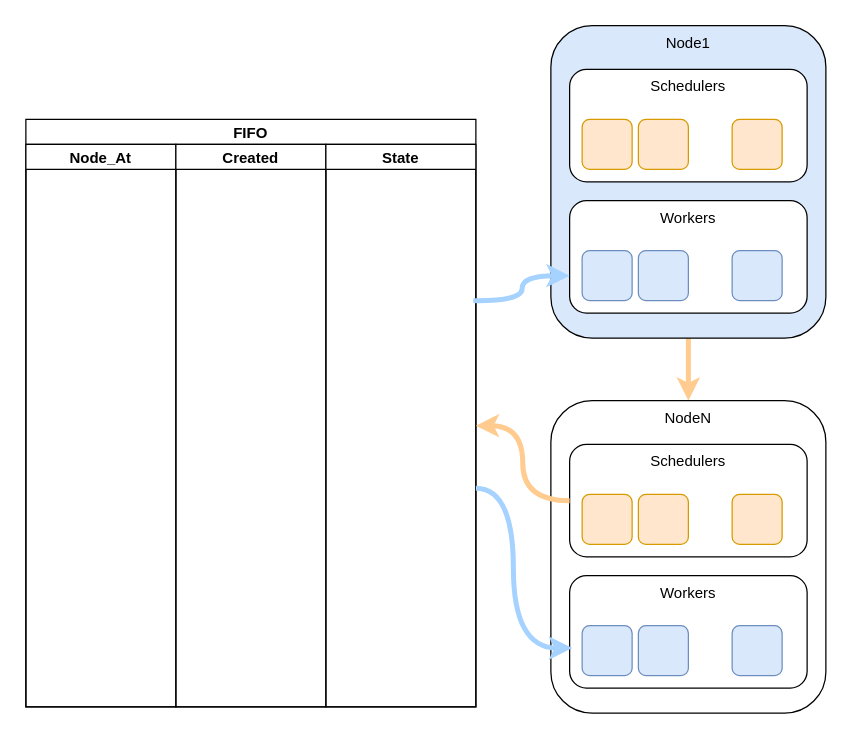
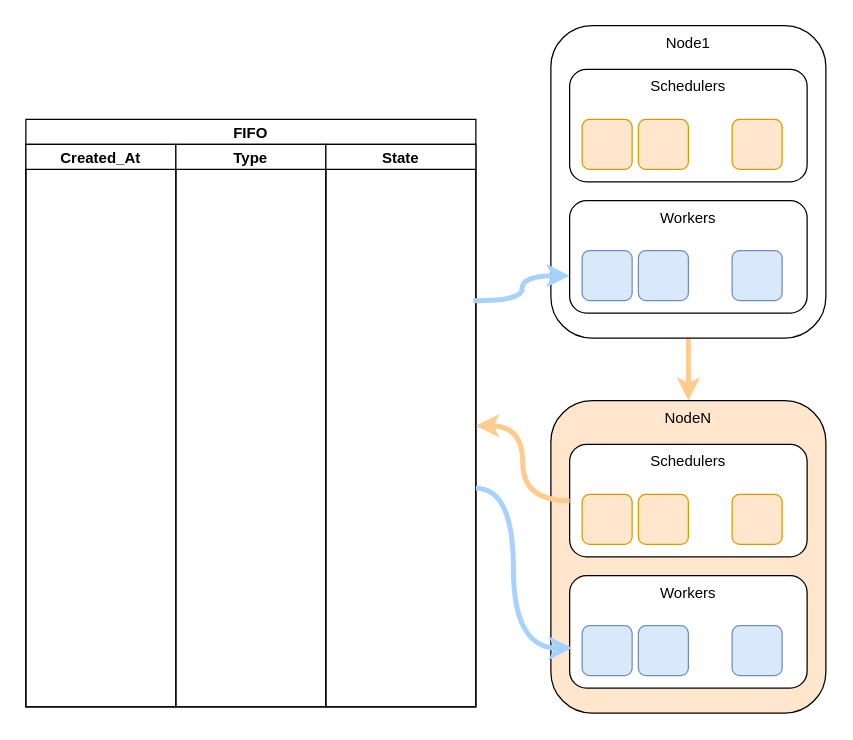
  <mxCell id="0" />
  <mxCell id="1" parent="0" />
  <mxCell id="2" style="edgeStyle=orthogonalEdgeStyle;orthogonalLoop=1;jettySize=auto;html=1;shadow=0;curved=1;strokeWidth=4;strokeColor=#FFCB8F;" edge="1" parent="1" source="3" target="12"><mxGeometry relative="1" as="geometry" /></mxCell>
- <mxCell id="3" value="&lt;div align=&quot;center&quot;&gt;Node1&lt;/div&gt;" style="rounded=1;whiteSpace=wrap;html=1;align=center;verticalAlign=top;fillColor=#dae8fc;" vertex="1" parent="1"><mxGeometry x="440" y="20" width="220" height="250" as="geometry" /></mxCell>
+ <mxCell id="3" value="&lt;div align=&quot;center&quot;&gt;Node1&lt;/div&gt;" style="rounded=1;whiteSpace=wrap;html=1;align=center;verticalAlign=top;" vertex="1" parent="1"><mxGeometry x="440" y="20" width="220" height="250" as="geometry" /></mxCell>
  <mxCell id="4" value="&lt;div&gt;Schedulers&lt;/div&gt;" style="rounded=1;whiteSpace=wrap;html=1;verticalAlign=top;" vertex="1" parent="1"><mxGeometry x="455" y="55" width="190" height="90" as="geometry" /></mxCell>
  <mxCell id="5" value="" style="rounded=1;whiteSpace=wrap;html=1;fillColor=#ffe6cc;strokeColor=#d79b00;" vertex="1" parent="1"><mxGeometry x="465" y="95" width="40" height="40" as="geometry" /></mxCell>
  <mxCell id="6" value="" style="rounded=1;whiteSpace=wrap;html=1;fillColor=#ffe6cc;strokeColor=#d79b00;" vertex="1" parent="1"><mxGeometry x="510" y="95" width="40" height="40" as="geometry" /></mxCell>
  <mxCell id="7" value="" style="rounded=1;whiteSpace=wrap;html=1;fillColor=#ffe6cc;strokeColor=#d79b00;" vertex="1" parent="1"><mxGeometry x="585" y="95" width="40" height="40" as="geometry" /></mxCell>
  <mxCell id="8" value="&lt;div&gt;Workers&lt;br&gt;&lt;/div&gt;" style="rounded=1;whiteSpace=wrap;html=1;verticalAlign=top;" vertex="1" parent="1"><mxGeometry x="455" y="160" width="190" height="90" as="geometry" /></mxCell>
  <mxCell id="9" value="" style="rounded=1;whiteSpace=wrap;html=1;fillColor=#dae8fc;strokeColor=#6c8ebf;" vertex="1" parent="1"><mxGeometry x="465" y="200" width="40" height="40" as="geometry" /></mxCell>
  <mxCell id="10" value="" style="rounded=1;whiteSpace=wrap;html=1;fillColor=#dae8fc;strokeColor=#6c8ebf;" vertex="1" parent="1"><mxGeometry x="510" y="200" width="40" height="40" as="geometry" /></mxCell>
  <mxCell id="11" value="" style="rounded=1;whiteSpace=wrap;html=1;fillColor=#dae8fc;strokeColor=#6c8ebf;" vertex="1" parent="1"><mxGeometry x="585" y="200" width="40" height="40" as="geometry" /></mxCell>
- <mxCell id="12" value="&lt;div align=&quot;center&quot;&gt;NodeN&lt;/div&gt;" style="rounded=1;whiteSpace=wrap;html=1;align=center;verticalAlign=top;" vertex="1" parent="1"><mxGeometry x="440" y="320" width="220" height="250" as="geometry" /></mxCell>
+ <mxCell id="12" value="&lt;div align=&quot;center&quot;&gt;NodeN&lt;/div&gt;" style="rounded=1;whiteSpace=wrap;html=1;align=center;verticalAlign=top;fillColor=#ffe6cc;" vertex="1" parent="1"><mxGeometry x="440" y="320" width="220" height="250" as="geometry" /></mxCell>
  <mxCell id="13" value="&lt;div&gt;Schedulers&lt;/div&gt;" style="rounded=1;whiteSpace=wrap;html=1;verticalAlign=top;" vertex="1" parent="1"><mxGeometry x="455" y="355" width="190" height="90" as="geometry" /></mxCell>
  <mxCell id="14" value="" style="rounded=1;whiteSpace=wrap;html=1;fillColor=#ffe6cc;strokeColor=#d79b00;" vertex="1" parent="1"><mxGeometry x="465" y="395" width="40" height="40" as="geometry" /></mxCell>
  <mxCell id="15" value="" style="rounded=1;whiteSpace=wrap;html=1;fillColor=#ffe6cc;strokeColor=#d79b00;" vertex="1" parent="1"><mxGeometry x="510" y="395" width="40" height="40" as="geometry" /></mxCell>
  <mxCell id="16" value="" style="rounded=1;whiteSpace=wrap;html=1;fillColor=#ffe6cc;strokeColor=#d79b00;" vertex="1" parent="1"><mxGeometry x="585" y="395" width="40" height="40" as="geometry" /></mxCell>
  <mxCell id="17" value="&lt;div&gt;Workers&lt;br&gt;&lt;/div&gt;" style="rounded=1;whiteSpace=wrap;html=1;verticalAlign=top;" vertex="1" parent="1"><mxGeometry x="455" y="460" width="190" height="90" as="geometry" /></mxCell>
  <mxCell id="18" value="" style="rounded=1;whiteSpace=wrap;html=1;fillColor=#dae8fc;strokeColor=#6c8ebf;" vertex="1" parent="1"><mxGeometry x="465" y="500" width="40" height="40" as="geometry" /></mxCell>
  <mxCell id="19" value="" style="rounded=1;whiteSpace=wrap;html=1;fillColor=#dae8fc;strokeColor=#6c8ebf;" vertex="1" parent="1"><mxGeometry x="510" y="500" width="40" height="40" as="geometry" /></mxCell>
  <mxCell id="20" value="" style="rounded=1;whiteSpace=wrap;html=1;fillColor=#dae8fc;strokeColor=#6c8ebf;" vertex="1" parent="1"><mxGeometry x="585" y="500" width="40" height="40" as="geometry" /></mxCell>
  <mxCell id="21" value="FIFO" style="swimlane;childLayout=stackLayout;resizeParent=1;resizeParentMax=0;startSize=20;" vertex="1" parent="1"><mxGeometry x="20" y="95" width="360" height="470" as="geometry" /></mxCell>
- <mxCell id="22" value="Node_At" style="swimlane;startSize=20;" vertex="1" parent="21"><mxGeometry y="20" width="120" height="450" as="geometry" /></mxCell>
- <mxCell id="23" value="Created" style="swimlane;startSize=20;" vertex="1" parent="21"><mxGeometry x="120" y="20" width="120" height="450" as="geometry" /></mxCell>
+ <mxCell id="22" value="Created_At" style="swimlane;startSize=20;" vertex="1" parent="21"><mxGeometry y="20" width="120" height="450" as="geometry" /></mxCell>
+ <mxCell id="23" value="Type" style="swimlane;startSize=20;" vertex="1" parent="21"><mxGeometry x="120" y="20" width="120" height="450" as="geometry" /></mxCell>
  <mxCell id="24" value="State" style="swimlane;startSize=20;" vertex="1" parent="21"><mxGeometry x="240" y="20" width="120" height="450" as="geometry" /></mxCell>
  <mxCell id="25" style="edgeStyle=orthogonalEdgeStyle;curved=1;orthogonalLoop=1;jettySize=auto;html=1;entryX=0.011;entryY=0.644;entryDx=0;entryDy=0;entryPerimeter=0;shadow=0;strokeColor=#A6D2FF;strokeWidth=4;" edge="1" parent="1" target="17"><mxGeometry relative="1" as="geometry"><mxPoint x="380" y="390" as="sourcePoint" /><Array as="points"><mxPoint x="410" y="390" /><mxPoint x="410" y="518" /></Array></mxGeometry></mxCell>
  <mxCell id="26" style="edgeStyle=orthogonalEdgeStyle;orthogonalLoop=1;jettySize=auto;html=1;entryX=1;entryY=0.5;entryDx=0;entryDy=0;shadow=0;curved=1;strokeWidth=4;strokeColor=#FFCB8F;exitX=0;exitY=0.5;exitDx=0;exitDy=0;" edge="1" parent="1" source="13" target="24"><mxGeometry relative="1" as="geometry"><mxPoint x="450" y="155" as="sourcePoint" /><mxPoint x="390" y="237.5" as="targetPoint" /></mxGeometry></mxCell>
  <mxCell id="27" style="edgeStyle=orthogonalEdgeStyle;curved=1;orthogonalLoop=1;jettySize=auto;html=1;entryX=0;entryY=0.667;entryDx=0;entryDy=0;entryPerimeter=0;shadow=0;strokeColor=#A6D2FF;strokeWidth=4;" edge="1" parent="1" target="8"><mxGeometry relative="1" as="geometry"><mxPoint x="377.91" y="240" as="sourcePoint" /><mxPoint x="455" y="367.96" as="targetPoint" /></mxGeometry></mxCell>
